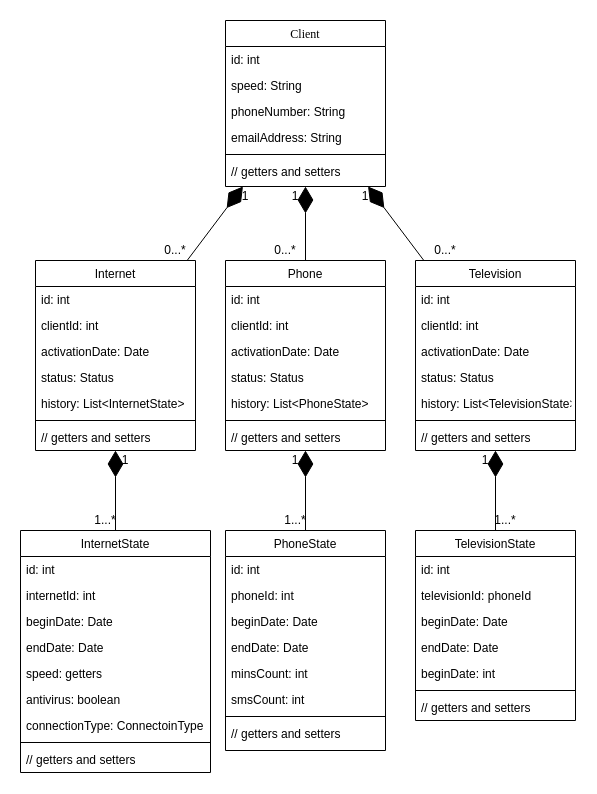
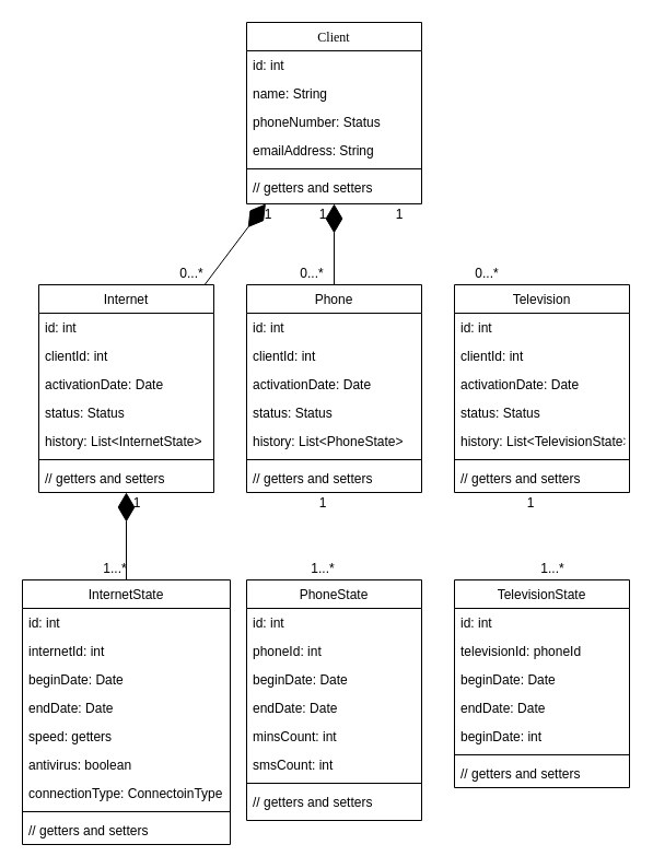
  <mxCell id="0" />
  <mxCell id="1" parent="0" />
  <mxCell id="2" value="Client" style="swimlane;fontStyle=0;align=center;verticalAlign=top;childLayout=stackLayout;horizontal=1;startSize=26;horizontalStack=0;resizeParent=1;resizeLast=0;collapsible=1;marginBottom=0;rounded=0;shadow=0;strokeWidth=1;fontFamily=Verdana;" parent="1" vertex="1"><mxGeometry x="225" y="20" width="160" height="166" as="geometry"><mxRectangle x="230" y="140" width="160" height="26" as="alternateBounds" /></mxGeometry></mxCell>
  <mxCell id="3" value="id: int" style="text;align=left;verticalAlign=top;spacingLeft=4;spacingRight=4;overflow=hidden;rotatable=0;points=[[0,0.5],[1,0.5]];portConstraint=eastwest;" parent="2" vertex="1"><mxGeometry y="26" width="160" height="26" as="geometry" /></mxCell>
- <mxCell id="4" value="speed: String" style="text;align=left;verticalAlign=top;spacingLeft=4;spacingRight=4;overflow=hidden;rotatable=0;points=[[0,0.5],[1,0.5]];portConstraint=eastwest;rounded=0;shadow=0;html=0;" parent="2" vertex="1"><mxGeometry y="52" width="160" height="26" as="geometry" /></mxCell>
- <mxCell id="5" value="phoneNumber: String" style="text;align=left;verticalAlign=top;spacingLeft=4;spacingRight=4;overflow=hidden;rotatable=0;points=[[0,0.5],[1,0.5]];portConstraint=eastwest;rounded=0;shadow=0;html=0;" parent="2" vertex="1"><mxGeometry y="78" width="160" height="26" as="geometry" /></mxCell>
+ <mxCell id="4" value="name: String" style="text;align=left;verticalAlign=top;spacingLeft=4;spacingRight=4;overflow=hidden;rotatable=0;points=[[0,0.5],[1,0.5]];portConstraint=eastwest;rounded=0;shadow=0;html=0;" parent="2" vertex="1"><mxGeometry y="52" width="160" height="26" as="geometry" /></mxCell>
+ <mxCell id="5" value="phoneNumber: Status" style="text;align=left;verticalAlign=top;spacingLeft=4;spacingRight=4;overflow=hidden;rotatable=0;points=[[0,0.5],[1,0.5]];portConstraint=eastwest;rounded=0;shadow=0;html=0;" parent="2" vertex="1"><mxGeometry y="78" width="160" height="26" as="geometry" /></mxCell>
  <mxCell id="6" value="emailAddress: String" style="text;align=left;verticalAlign=top;spacingLeft=4;spacingRight=4;overflow=hidden;rotatable=0;points=[[0,0.5],[1,0.5]];portConstraint=eastwest;rounded=0;shadow=0;html=0;" vertex="1" parent="2"><mxGeometry y="104" width="160" height="26" as="geometry" /></mxCell>
  <mxCell id="7" value="" style="line;html=1;strokeWidth=1;align=left;verticalAlign=middle;spacingTop=-1;spacingLeft=3;spacingRight=3;rotatable=0;labelPosition=right;points=[];portConstraint=eastwest;" parent="2" vertex="1"><mxGeometry y="130" width="160" height="8" as="geometry" /></mxCell>
  <mxCell id="8" value="// getters and setters" style="text;align=left;verticalAlign=top;spacingLeft=4;spacingRight=4;overflow=hidden;rotatable=0;points=[[0,0.5],[1,0.5]];portConstraint=eastwest;" parent="2" vertex="1"><mxGeometry y="138" width="160" height="28" as="geometry" /></mxCell>
  <mxCell id="9" value="Internet" style="swimlane;fontStyle=0;align=center;verticalAlign=top;childLayout=stackLayout;horizontal=1;startSize=26;horizontalStack=0;resizeParent=1;resizeLast=0;collapsible=1;marginBottom=0;rounded=0;shadow=0;strokeWidth=1;" parent="1" vertex="1"><mxGeometry x="35" y="260" width="160" height="190" as="geometry"><mxRectangle x="550" y="140" width="160" height="26" as="alternateBounds" /></mxGeometry></mxCell>
  <mxCell id="10" value="id: int" style="text;align=left;verticalAlign=top;spacingLeft=4;spacingRight=4;overflow=hidden;rotatable=0;points=[[0,0.5],[1,0.5]];portConstraint=eastwest;" parent="9" vertex="1"><mxGeometry y="26" width="160" height="26" as="geometry" /></mxCell>
  <mxCell id="11" value="clientId: int" style="text;align=left;verticalAlign=top;spacingLeft=4;spacingRight=4;overflow=hidden;rotatable=0;points=[[0,0.5],[1,0.5]];portConstraint=eastwest;rounded=0;shadow=0;html=0;" parent="9" vertex="1"><mxGeometry y="52" width="160" height="26" as="geometry" /></mxCell>
  <mxCell id="12" value="activationDate: Date" style="text;align=left;verticalAlign=top;spacingLeft=4;spacingRight=4;overflow=hidden;rotatable=0;points=[[0,0.5],[1,0.5]];portConstraint=eastwest;rounded=0;shadow=0;html=0;" parent="9" vertex="1"><mxGeometry y="78" width="160" height="26" as="geometry" /></mxCell>
  <mxCell id="13" value="status: Status" style="text;align=left;verticalAlign=top;spacingLeft=4;spacingRight=4;overflow=hidden;rotatable=0;points=[[0,0.5],[1,0.5]];portConstraint=eastwest;rounded=0;shadow=0;html=0;" parent="9" vertex="1"><mxGeometry y="104" width="160" height="26" as="geometry" /></mxCell>
  <mxCell id="14" value="history: List&lt;InternetState&gt;" style="text;align=left;verticalAlign=top;spacingLeft=4;spacingRight=4;overflow=hidden;rotatable=0;points=[[0,0.5],[1,0.5]];portConstraint=eastwest;rounded=0;shadow=0;html=0;" parent="9" vertex="1"><mxGeometry y="130" width="160" height="26" as="geometry" /></mxCell>
  <mxCell id="15" value="" style="line;html=1;strokeWidth=1;align=left;verticalAlign=middle;spacingTop=-1;spacingLeft=3;spacingRight=3;rotatable=0;labelPosition=right;points=[];portConstraint=eastwest;" parent="9" vertex="1"><mxGeometry y="156" width="160" height="8" as="geometry" /></mxCell>
  <mxCell id="16" value="// getters and setters" style="text;align=left;verticalAlign=top;spacingLeft=4;spacingRight=4;overflow=hidden;rotatable=0;points=[[0,0.5],[1,0.5]];portConstraint=eastwest;" parent="9" vertex="1"><mxGeometry y="164" width="160" height="26" as="geometry" /></mxCell>
  <mxCell id="17" value="Phone" style="swimlane;fontStyle=0;align=center;verticalAlign=top;childLayout=stackLayout;horizontal=1;startSize=26;horizontalStack=0;resizeParent=1;resizeLast=0;collapsible=1;marginBottom=0;rounded=0;shadow=0;strokeWidth=1;" vertex="1" parent="1"><mxGeometry x="225" y="260" width="160" height="190" as="geometry"><mxRectangle x="550" y="140" width="160" height="26" as="alternateBounds" /></mxGeometry></mxCell>
  <mxCell id="18" value="id: int" style="text;align=left;verticalAlign=top;spacingLeft=4;spacingRight=4;overflow=hidden;rotatable=0;points=[[0,0.5],[1,0.5]];portConstraint=eastwest;" vertex="1" parent="17"><mxGeometry y="26" width="160" height="26" as="geometry" /></mxCell>
  <mxCell id="19" value="clientId: int" style="text;align=left;verticalAlign=top;spacingLeft=4;spacingRight=4;overflow=hidden;rotatable=0;points=[[0,0.5],[1,0.5]];portConstraint=eastwest;rounded=0;shadow=0;html=0;" vertex="1" parent="17"><mxGeometry y="52" width="160" height="26" as="geometry" /></mxCell>
  <mxCell id="20" value="activationDate: Date" style="text;align=left;verticalAlign=top;spacingLeft=4;spacingRight=4;overflow=hidden;rotatable=0;points=[[0,0.5],[1,0.5]];portConstraint=eastwest;rounded=0;shadow=0;html=0;" vertex="1" parent="17"><mxGeometry y="78" width="160" height="26" as="geometry" /></mxCell>
  <mxCell id="21" value="status: Status" style="text;align=left;verticalAlign=top;spacingLeft=4;spacingRight=4;overflow=hidden;rotatable=0;points=[[0,0.5],[1,0.5]];portConstraint=eastwest;rounded=0;shadow=0;html=0;" vertex="1" parent="17"><mxGeometry y="104" width="160" height="26" as="geometry" /></mxCell>
  <mxCell id="22" value="history: List&lt;PhoneState&gt;" style="text;align=left;verticalAlign=top;spacingLeft=4;spacingRight=4;overflow=hidden;rotatable=0;points=[[0,0.5],[1,0.5]];portConstraint=eastwest;rounded=0;shadow=0;html=0;" vertex="1" parent="17"><mxGeometry y="130" width="160" height="26" as="geometry" /></mxCell>
  <mxCell id="23" value="" style="line;html=1;strokeWidth=1;align=left;verticalAlign=middle;spacingTop=-1;spacingLeft=3;spacingRight=3;rotatable=0;labelPosition=right;points=[];portConstraint=eastwest;" vertex="1" parent="17"><mxGeometry y="156" width="160" height="8" as="geometry" /></mxCell>
  <mxCell id="24" value="// getters and setters" style="text;align=left;verticalAlign=top;spacingLeft=4;spacingRight=4;overflow=hidden;rotatable=0;points=[[0,0.5],[1,0.5]];portConstraint=eastwest;" vertex="1" parent="17"><mxGeometry y="164" width="160" height="26" as="geometry" /></mxCell>
  <mxCell id="25" value="Television" style="swimlane;fontStyle=0;align=center;verticalAlign=top;childLayout=stackLayout;horizontal=1;startSize=26;horizontalStack=0;resizeParent=1;resizeLast=0;collapsible=1;marginBottom=0;rounded=0;shadow=0;strokeWidth=1;" vertex="1" parent="1"><mxGeometry x="415" y="260" width="160" height="190" as="geometry"><mxRectangle x="550" y="140" width="160" height="26" as="alternateBounds" /></mxGeometry></mxCell>
  <mxCell id="26" value="id: int" style="text;align=left;verticalAlign=top;spacingLeft=4;spacingRight=4;overflow=hidden;rotatable=0;points=[[0,0.5],[1,0.5]];portConstraint=eastwest;" vertex="1" parent="25"><mxGeometry y="26" width="160" height="26" as="geometry" /></mxCell>
  <mxCell id="27" value="clientId: int" style="text;align=left;verticalAlign=top;spacingLeft=4;spacingRight=4;overflow=hidden;rotatable=0;points=[[0,0.5],[1,0.5]];portConstraint=eastwest;rounded=0;shadow=0;html=0;" vertex="1" parent="25"><mxGeometry y="52" width="160" height="26" as="geometry" /></mxCell>
  <mxCell id="28" value="activationDate: Date" style="text;align=left;verticalAlign=top;spacingLeft=4;spacingRight=4;overflow=hidden;rotatable=0;points=[[0,0.5],[1,0.5]];portConstraint=eastwest;rounded=0;shadow=0;html=0;" vertex="1" parent="25"><mxGeometry y="78" width="160" height="26" as="geometry" /></mxCell>
  <mxCell id="29" value="status: Status" style="text;align=left;verticalAlign=top;spacingLeft=4;spacingRight=4;overflow=hidden;rotatable=0;points=[[0,0.5],[1,0.5]];portConstraint=eastwest;rounded=0;shadow=0;html=0;" vertex="1" parent="25"><mxGeometry y="104" width="160" height="26" as="geometry" /></mxCell>
  <mxCell id="30" value="history: List&lt;TelevisionState&gt;" style="text;align=left;verticalAlign=top;spacingLeft=4;spacingRight=4;overflow=hidden;rotatable=0;points=[[0,0.5],[1,0.5]];portConstraint=eastwest;rounded=0;shadow=0;html=0;" vertex="1" parent="25"><mxGeometry y="130" width="160" height="26" as="geometry" /></mxCell>
  <mxCell id="31" value="" style="line;html=1;strokeWidth=1;align=left;verticalAlign=middle;spacingTop=-1;spacingLeft=3;spacingRight=3;rotatable=0;labelPosition=right;points=[];portConstraint=eastwest;" vertex="1" parent="25"><mxGeometry y="156" width="160" height="8" as="geometry" /></mxCell>
  <mxCell id="32" value="// getters and setters" style="text;align=left;verticalAlign=top;spacingLeft=4;spacingRight=4;overflow=hidden;rotatable=0;points=[[0,0.5],[1,0.5]];portConstraint=eastwest;" vertex="1" parent="25"><mxGeometry y="164" width="160" height="26" as="geometry" /></mxCell>
  <mxCell id="33" value="" style="endArrow=diamondThin;endFill=1;endSize=24;html=1;" edge="1" parent="1" source="9" target="2"><mxGeometry width="160" relative="1" as="geometry"><mxPoint x="335" y="280" as="sourcePoint" /><mxPoint x="95" y="150" as="targetPoint" /></mxGeometry></mxCell>
  <mxCell id="34" value="0...*" style="text;html=1;strokeColor=none;fillColor=none;align=center;verticalAlign=middle;whiteSpace=wrap;rounded=0;" vertex="1" parent="1"><mxGeometry x="155" y="240" width="40" height="20" as="geometry" /></mxCell>
  <mxCell id="35" value="1" style="text;html=1;strokeColor=none;fillColor=none;align=center;verticalAlign=middle;whiteSpace=wrap;rounded=0;" vertex="1" parent="1"><mxGeometry x="225" y="186" width="40" height="20" as="geometry" /></mxCell>
  <mxCell id="36" value="" style="endArrow=diamondThin;endFill=1;endSize=24;html=1;" edge="1" parent="1" source="17" target="2"><mxGeometry width="160" relative="1" as="geometry"><mxPoint x="252.421" y="196" as="sourcePoint" /><mxPoint x="125" y="160" as="targetPoint" /></mxGeometry></mxCell>
- <mxCell id="37" value="" style="endArrow=diamondThin;endFill=1;endSize=24;html=1;" edge="1" parent="1" source="25" target="2"><mxGeometry width="160" relative="1" as="geometry"><mxPoint x="515" y="150" as="sourcePoint" /><mxPoint x="206.627" y="280" as="targetPoint" /></mxGeometry></mxCell>
  <mxCell id="38" value="0...*" style="text;html=1;strokeColor=none;fillColor=none;align=center;verticalAlign=middle;whiteSpace=wrap;rounded=0;" vertex="1" parent="1"><mxGeometry x="265" y="240" width="40" height="20" as="geometry" /></mxCell>
  <mxCell id="39" value="0...*" style="text;html=1;strokeColor=none;fillColor=none;align=center;verticalAlign=middle;whiteSpace=wrap;rounded=0;" vertex="1" parent="1"><mxGeometry x="425" y="240" width="40" height="20" as="geometry" /></mxCell>
  <mxCell id="40" value="1" style="text;html=1;strokeColor=none;fillColor=none;align=center;verticalAlign=middle;whiteSpace=wrap;rounded=0;" vertex="1" parent="1"><mxGeometry x="275" y="186" width="40" height="20" as="geometry" /></mxCell>
  <mxCell id="41" value="1" style="text;html=1;strokeColor=none;fillColor=none;align=center;verticalAlign=middle;whiteSpace=wrap;rounded=0;" vertex="1" parent="1"><mxGeometry x="345" y="186" width="40" height="20" as="geometry" /></mxCell>
  <mxCell id="42" value="" style="endArrow=diamondThin;endFill=1;endSize=24;html=1;" edge="1" parent="1" source="51" target="9"><mxGeometry width="160" relative="1" as="geometry"><mxPoint x="74.997" y="485" as="sourcePoint" /><mxPoint x="130.791" y="411" as="targetPoint" /></mxGeometry></mxCell>
- <mxCell id="43" value="" style="endArrow=diamondThin;endFill=1;endSize=24;html=1;" edge="1" parent="1" source="61" target="17"><mxGeometry width="160" relative="1" as="geometry"><mxPoint x="206.627" y="280" as="sourcePoint" /><mxPoint x="262.421" y="206" as="targetPoint" /></mxGeometry></mxCell>
- <mxCell id="44" value="" style="endArrow=diamondThin;endFill=1;endSize=24;html=1;" edge="1" parent="1" source="70" target="25"><mxGeometry width="160" relative="1" as="geometry"><mxPoint x="216.627" y="290" as="sourcePoint" /><mxPoint x="272.421" y="216" as="targetPoint" /></mxGeometry></mxCell>
  <mxCell id="45" value="1...*" style="text;html=1;strokeColor=none;fillColor=none;align=center;verticalAlign=middle;whiteSpace=wrap;rounded=0;" vertex="1" parent="1"><mxGeometry x="85" y="510" width="40" height="20" as="geometry" /></mxCell>
  <mxCell id="46" value="1...*" style="text;html=1;strokeColor=none;fillColor=none;align=center;verticalAlign=middle;whiteSpace=wrap;rounded=0;" vertex="1" parent="1"><mxGeometry x="485" y="510" width="40" height="20" as="geometry" /></mxCell>
  <mxCell id="47" value="1...*" style="text;html=1;strokeColor=none;fillColor=none;align=center;verticalAlign=middle;whiteSpace=wrap;rounded=0;" vertex="1" parent="1"><mxGeometry x="275" y="510" width="40" height="20" as="geometry" /></mxCell>
  <mxCell id="48" value="1" style="text;html=1;strokeColor=none;fillColor=none;align=center;verticalAlign=middle;whiteSpace=wrap;rounded=0;" vertex="1" parent="1"><mxGeometry x="105" y="450" width="40" height="20" as="geometry" /></mxCell>
  <mxCell id="49" value="1" style="text;html=1;strokeColor=none;fillColor=none;align=center;verticalAlign=middle;whiteSpace=wrap;rounded=0;" vertex="1" parent="1"><mxGeometry x="465" y="450" width="40" height="20" as="geometry" /></mxCell>
  <mxCell id="50" value="1" style="text;html=1;strokeColor=none;fillColor=none;align=center;verticalAlign=middle;whiteSpace=wrap;rounded=0;" vertex="1" parent="1"><mxGeometry x="275" y="450" width="40" height="20" as="geometry" /></mxCell>
  <mxCell id="51" value="InternetState" style="swimlane;fontStyle=0;align=center;verticalAlign=top;childLayout=stackLayout;horizontal=1;startSize=26;horizontalStack=0;resizeParent=1;resizeLast=0;collapsible=1;marginBottom=0;rounded=0;shadow=0;strokeWidth=1;" vertex="1" parent="1"><mxGeometry x="20" y="530" width="190" height="242" as="geometry"><mxRectangle x="550" y="140" width="160" height="26" as="alternateBounds" /></mxGeometry></mxCell>
  <mxCell id="52" value="id: int" style="text;align=left;verticalAlign=top;spacingLeft=4;spacingRight=4;overflow=hidden;rotatable=0;points=[[0,0.5],[1,0.5]];portConstraint=eastwest;" vertex="1" parent="51"><mxGeometry y="26" width="190" height="26" as="geometry" /></mxCell>
  <mxCell id="53" value="internetId: int" style="text;align=left;verticalAlign=top;spacingLeft=4;spacingRight=4;overflow=hidden;rotatable=0;points=[[0,0.5],[1,0.5]];portConstraint=eastwest;rounded=0;shadow=0;html=0;" vertex="1" parent="51"><mxGeometry y="52" width="190" height="26" as="geometry" /></mxCell>
  <mxCell id="54" value="beginDate: Date" style="text;align=left;verticalAlign=top;spacingLeft=4;spacingRight=4;overflow=hidden;rotatable=0;points=[[0,0.5],[1,0.5]];portConstraint=eastwest;rounded=0;shadow=0;html=0;" vertex="1" parent="51"><mxGeometry y="78" width="190" height="26" as="geometry" /></mxCell>
  <mxCell id="55" value="endDate: Date" style="text;align=left;verticalAlign=top;spacingLeft=4;spacingRight=4;overflow=hidden;rotatable=0;points=[[0,0.5],[1,0.5]];portConstraint=eastwest;rounded=0;shadow=0;html=0;" vertex="1" parent="51"><mxGeometry y="104" width="190" height="26" as="geometry" /></mxCell>
  <mxCell id="56" value="speed: getters" style="text;align=left;verticalAlign=top;spacingLeft=4;spacingRight=4;overflow=hidden;rotatable=0;points=[[0,0.5],[1,0.5]];portConstraint=eastwest;rounded=0;shadow=0;html=0;" vertex="1" parent="51"><mxGeometry y="130" width="190" height="26" as="geometry" /></mxCell>
  <mxCell id="57" value="antivirus: boolean" style="text;align=left;verticalAlign=top;spacingLeft=4;spacingRight=4;overflow=hidden;rotatable=0;points=[[0,0.5],[1,0.5]];portConstraint=eastwest;rounded=0;shadow=0;html=0;" vertex="1" parent="51"><mxGeometry y="156" width="190" height="26" as="geometry" /></mxCell>
  <mxCell id="58" value="connectionType: ConnectoinType" style="text;align=left;verticalAlign=top;spacingLeft=4;spacingRight=4;overflow=hidden;rotatable=0;points=[[0,0.5],[1,0.5]];portConstraint=eastwest;rounded=0;shadow=0;html=0;" vertex="1" parent="51"><mxGeometry y="182" width="190" height="26" as="geometry" /></mxCell>
  <mxCell id="59" value="" style="line;html=1;strokeWidth=1;align=left;verticalAlign=middle;spacingTop=-1;spacingLeft=3;spacingRight=3;rotatable=0;labelPosition=right;points=[];portConstraint=eastwest;" vertex="1" parent="51"><mxGeometry y="208" width="190" height="8" as="geometry" /></mxCell>
  <mxCell id="60" value="// getters and setters" style="text;align=left;verticalAlign=top;spacingLeft=4;spacingRight=4;overflow=hidden;rotatable=0;points=[[0,0.5],[1,0.5]];portConstraint=eastwest;" vertex="1" parent="51"><mxGeometry y="216" width="190" height="26" as="geometry" /></mxCell>
  <mxCell id="61" value="PhoneState" style="swimlane;fontStyle=0;align=center;verticalAlign=top;childLayout=stackLayout;horizontal=1;startSize=26;horizontalStack=0;resizeParent=1;resizeLast=0;collapsible=1;marginBottom=0;rounded=0;shadow=0;strokeWidth=1;" vertex="1" parent="1"><mxGeometry x="225" y="530" width="160" height="220" as="geometry"><mxRectangle x="550" y="140" width="160" height="26" as="alternateBounds" /></mxGeometry></mxCell>
  <mxCell id="62" value="id: int" style="text;align=left;verticalAlign=top;spacingLeft=4;spacingRight=4;overflow=hidden;rotatable=0;points=[[0,0.5],[1,0.5]];portConstraint=eastwest;" vertex="1" parent="61"><mxGeometry y="26" width="160" height="26" as="geometry" /></mxCell>
  <mxCell id="63" value="phoneId: int" style="text;align=left;verticalAlign=top;spacingLeft=4;spacingRight=4;overflow=hidden;rotatable=0;points=[[0,0.5],[1,0.5]];portConstraint=eastwest;rounded=0;shadow=0;html=0;" vertex="1" parent="61"><mxGeometry y="52" width="160" height="26" as="geometry" /></mxCell>
  <mxCell id="64" value="beginDate: Date" style="text;align=left;verticalAlign=top;spacingLeft=4;spacingRight=4;overflow=hidden;rotatable=0;points=[[0,0.5],[1,0.5]];portConstraint=eastwest;rounded=0;shadow=0;html=0;" vertex="1" parent="61"><mxGeometry y="78" width="160" height="26" as="geometry" /></mxCell>
  <mxCell id="65" value="endDate: Date" style="text;align=left;verticalAlign=top;spacingLeft=4;spacingRight=4;overflow=hidden;rotatable=0;points=[[0,0.5],[1,0.5]];portConstraint=eastwest;rounded=0;shadow=0;html=0;" vertex="1" parent="61"><mxGeometry y="104" width="160" height="26" as="geometry" /></mxCell>
  <mxCell id="66" value="minsCount: int" style="text;align=left;verticalAlign=top;spacingLeft=4;spacingRight=4;overflow=hidden;rotatable=0;points=[[0,0.5],[1,0.5]];portConstraint=eastwest;rounded=0;shadow=0;html=0;" vertex="1" parent="61"><mxGeometry y="130" width="160" height="26" as="geometry" /></mxCell>
  <mxCell id="67" value="smsCount: int" style="text;align=left;verticalAlign=top;spacingLeft=4;spacingRight=4;overflow=hidden;rotatable=0;points=[[0,0.5],[1,0.5]];portConstraint=eastwest;rounded=0;shadow=0;html=0;" vertex="1" parent="61"><mxGeometry y="156" width="160" height="26" as="geometry" /></mxCell>
  <mxCell id="68" value="" style="line;html=1;strokeWidth=1;align=left;verticalAlign=middle;spacingTop=-1;spacingLeft=3;spacingRight=3;rotatable=0;labelPosition=right;points=[];portConstraint=eastwest;" vertex="1" parent="61"><mxGeometry y="182" width="160" height="8" as="geometry" /></mxCell>
  <mxCell id="69" value="// getters and setters" style="text;align=left;verticalAlign=top;spacingLeft=4;spacingRight=4;overflow=hidden;rotatable=0;points=[[0,0.5],[1,0.5]];portConstraint=eastwest;" vertex="1" parent="61"><mxGeometry y="190" width="160" height="26" as="geometry" /></mxCell>
  <mxCell id="70" value="TelevisionState" style="swimlane;fontStyle=0;align=center;verticalAlign=top;childLayout=stackLayout;horizontal=1;startSize=26;horizontalStack=0;resizeParent=1;resizeLast=0;collapsible=1;marginBottom=0;rounded=0;shadow=0;strokeWidth=1;" vertex="1" parent="1"><mxGeometry x="415" y="530" width="160" height="190" as="geometry"><mxRectangle x="550" y="140" width="160" height="26" as="alternateBounds" /></mxGeometry></mxCell>
  <mxCell id="71" value="id: int" style="text;align=left;verticalAlign=top;spacingLeft=4;spacingRight=4;overflow=hidden;rotatable=0;points=[[0,0.5],[1,0.5]];portConstraint=eastwest;" vertex="1" parent="70"><mxGeometry y="26" width="160" height="26" as="geometry" /></mxCell>
  <mxCell id="72" value="televisionId: phoneId" style="text;align=left;verticalAlign=top;spacingLeft=4;spacingRight=4;overflow=hidden;rotatable=0;points=[[0,0.5],[1,0.5]];portConstraint=eastwest;rounded=0;shadow=0;html=0;" vertex="1" parent="70"><mxGeometry y="52" width="160" height="26" as="geometry" /></mxCell>
  <mxCell id="73" value="beginDate: Date" style="text;align=left;verticalAlign=top;spacingLeft=4;spacingRight=4;overflow=hidden;rotatable=0;points=[[0,0.5],[1,0.5]];portConstraint=eastwest;rounded=0;shadow=0;html=0;" vertex="1" parent="70"><mxGeometry y="78" width="160" height="26" as="geometry" /></mxCell>
  <mxCell id="74" value="endDate: Date" style="text;align=left;verticalAlign=top;spacingLeft=4;spacingRight=4;overflow=hidden;rotatable=0;points=[[0,0.5],[1,0.5]];portConstraint=eastwest;rounded=0;shadow=0;html=0;" vertex="1" parent="70"><mxGeometry y="104" width="160" height="26" as="geometry" /></mxCell>
  <mxCell id="75" value="beginDate: int" style="text;align=left;verticalAlign=top;spacingLeft=4;spacingRight=4;overflow=hidden;rotatable=0;points=[[0,0.5],[1,0.5]];portConstraint=eastwest;rounded=0;shadow=0;html=0;" vertex="1" parent="70"><mxGeometry y="130" width="160" height="26" as="geometry" /></mxCell>
  <mxCell id="76" value="" style="line;html=1;strokeWidth=1;align=left;verticalAlign=middle;spacingTop=-1;spacingLeft=3;spacingRight=3;rotatable=0;labelPosition=right;points=[];portConstraint=eastwest;" vertex="1" parent="70"><mxGeometry y="156" width="160" height="8" as="geometry" /></mxCell>
  <mxCell id="77" value="// getters and setters" style="text;align=left;verticalAlign=top;spacingLeft=4;spacingRight=4;overflow=hidden;rotatable=0;points=[[0,0.5],[1,0.5]];portConstraint=eastwest;" vertex="1" parent="70"><mxGeometry y="164" width="160" height="26" as="geometry" /></mxCell>
